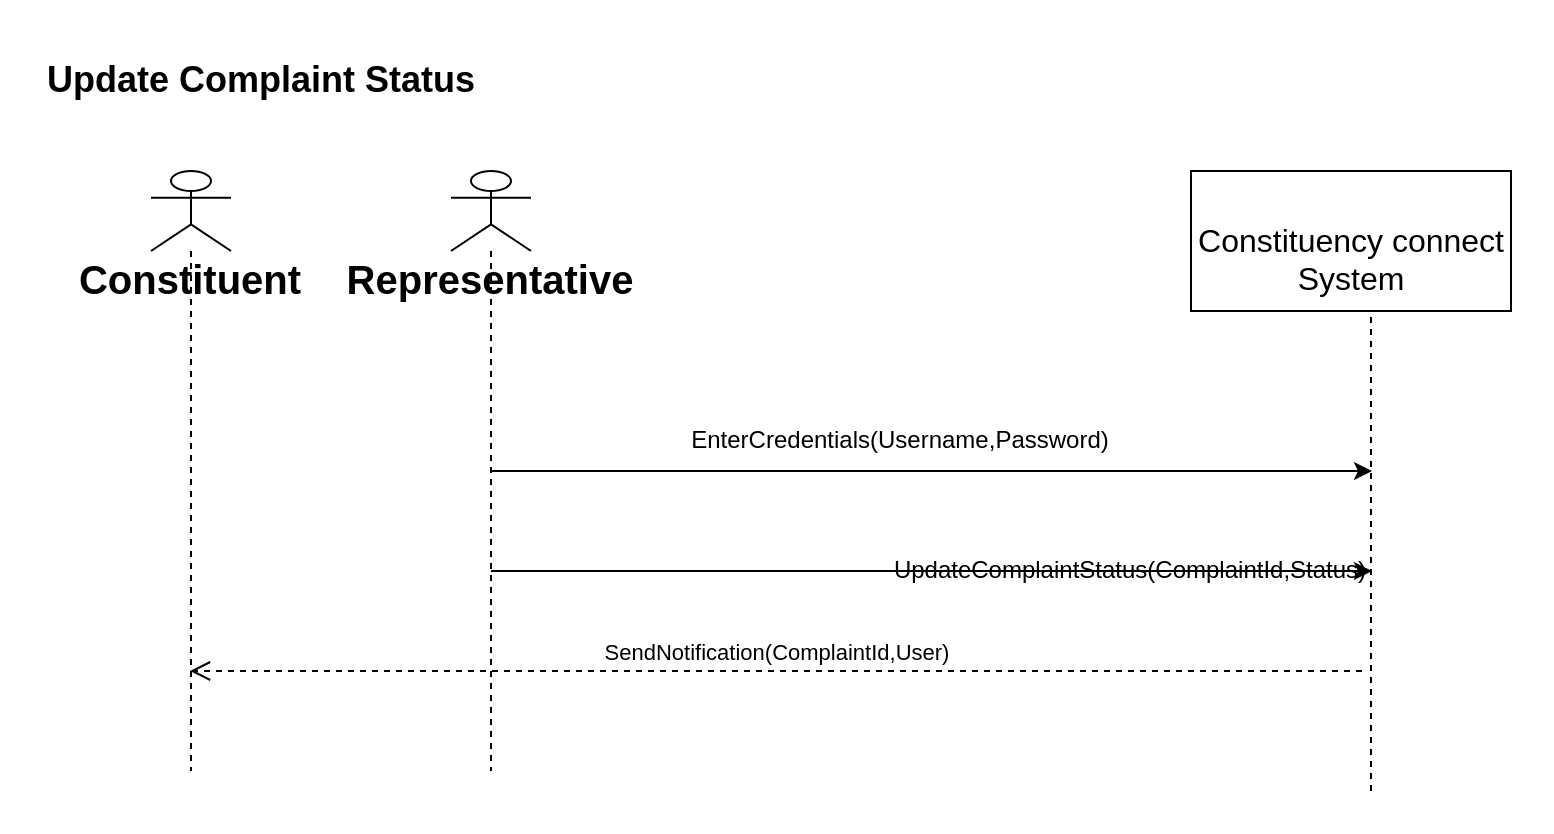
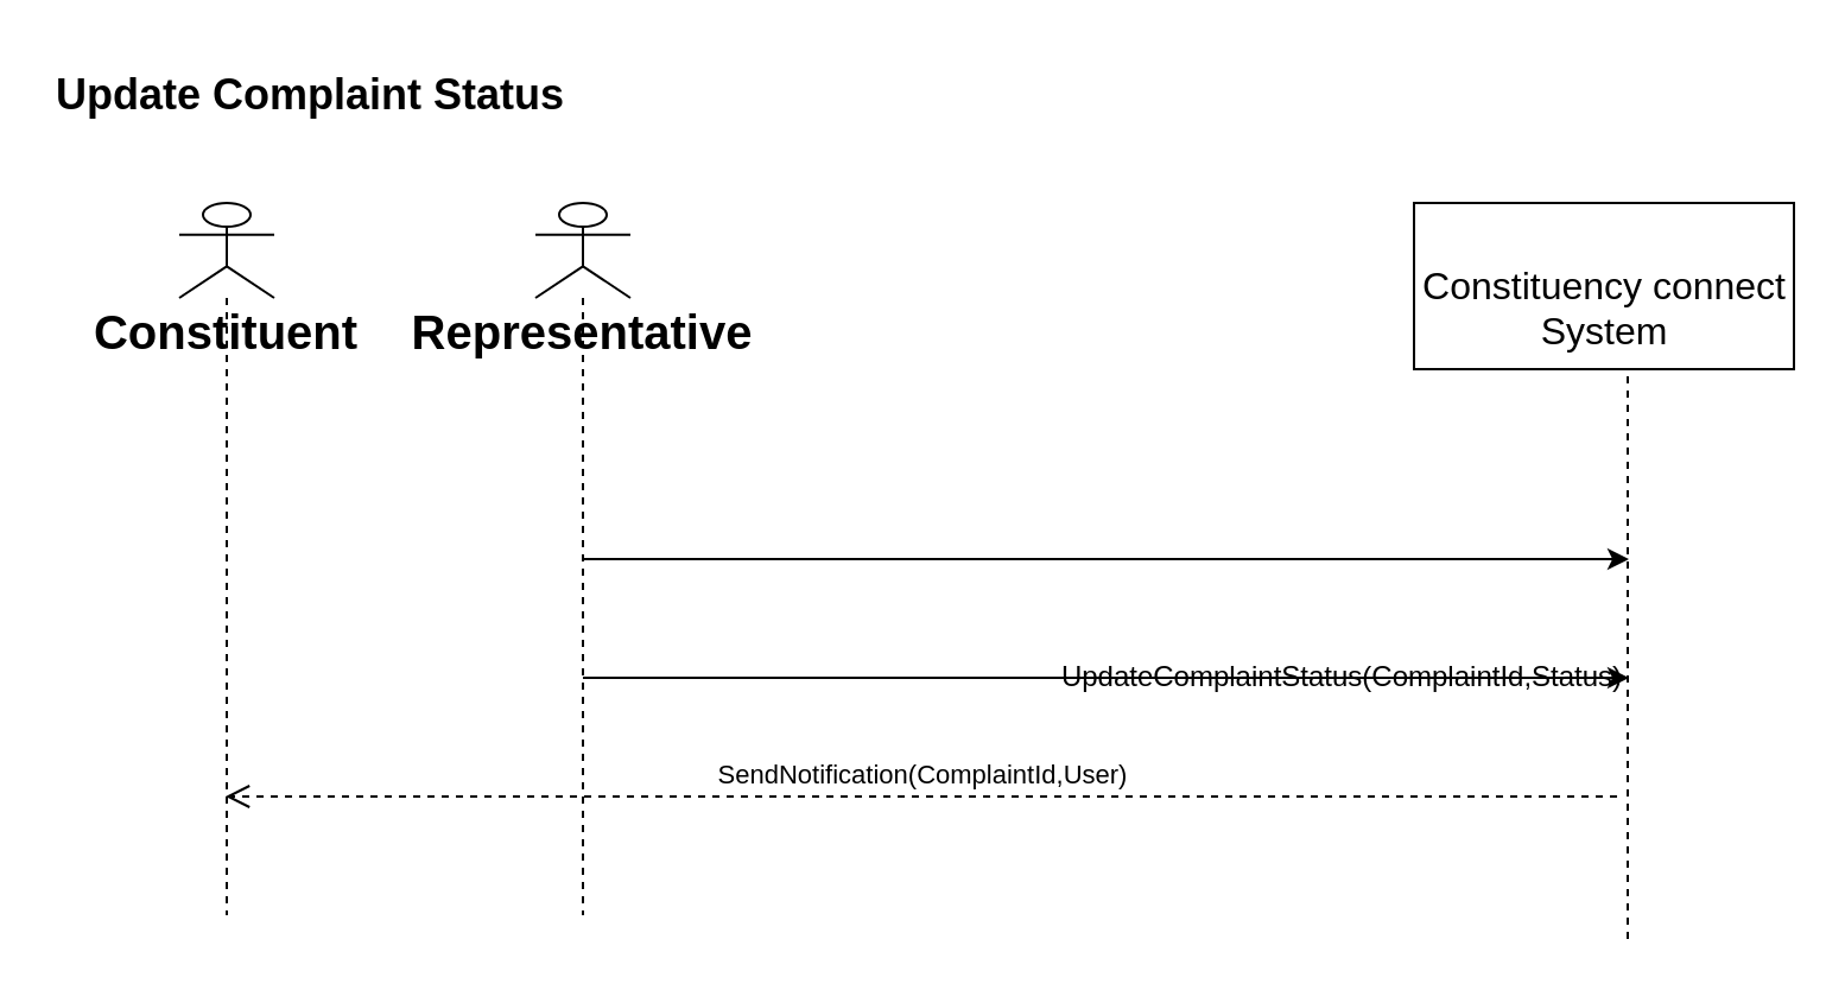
  <mxCell id="0" />
  <mxCell id="1" parent="0" />
  <mxCell id="2" value="Representative&lt;div&gt;&lt;br&gt;&lt;/div&gt;" style="shape=umlLifeline;participant=umlActor;perimeter=lifelinePerimeter;whiteSpace=wrap;html=1;container=1;collapsible=0;recursiveResize=0;verticalAlign=top;spacingTop=36;outlineConnect=0;fontSize=20;fontStyle=1;size=40;" vertex="1" parent="1"><mxGeometry x="225" y="85" width="40" height="300" as="geometry" /></mxCell>
  <mxCell id="3" value="&lt;br&gt;&lt;div&gt;Constituency connect&lt;/div&gt;&lt;div&gt;System&lt;/div&gt;" style="html=1;align=center;verticalAlign=middle;dashed=0;fontSize=16;" vertex="1" parent="1"><mxGeometry x="595" y="85" width="160" height="70" as="geometry" /></mxCell>
  <mxCell id="4" value="" style="endArrow=none;dashed=1;html=1;rounded=0;entryX=0.5;entryY=1;entryDx=0;entryDy=0;" edge="1" parent="1"><mxGeometry width="50" height="50" relative="1" as="geometry"><mxPoint x="685" y="395" as="sourcePoint" /><mxPoint x="685" y="155" as="targetPoint" /></mxGeometry></mxCell>
  <mxCell id="5" value="" style="endArrow=classic;html=1;rounded=0;" edge="1" parent="1" source="2"><mxGeometry width="50" height="50" relative="1" as="geometry"><mxPoint x="245" y="235" as="sourcePoint" /><mxPoint x="685.5" y="235" as="targetPoint" /><Array as="points"><mxPoint x="565.5" y="235" /></Array></mxGeometry></mxCell>
- <mxCell id="6" value="EnterCredentials(Username,Password)" style="text;html=1;strokeColor=none;fillColor=none;align=center;verticalAlign=middle;whiteSpace=wrap;rounded=0;" vertex="1" parent="1"><mxGeometry x="345" y="205" width="210" height="30" as="geometry" /></mxCell>
  <mxCell id="7" value="SendNotification(ComplaintId,User)" style="html=1;verticalAlign=bottom;endArrow=open;dashed=1;endSize=8;curved=0;rounded=0;" edge="1" parent="1" target="10"><mxGeometry relative="1" as="geometry"><mxPoint x="680.5" y="335" as="sourcePoint" /><mxPoint x="180" y="335" as="targetPoint" /><Array as="points"><mxPoint x="435" y="335" /></Array></mxGeometry></mxCell>
  <mxCell id="8" value="" style="endArrow=classic;html=1;rounded=0;" edge="1" parent="1"><mxGeometry width="50" height="50" relative="1" as="geometry"><mxPoint x="245" y="285" as="sourcePoint" /><mxPoint x="685.5" y="285" as="targetPoint" /><Array as="points"><mxPoint x="565.5" y="285" /></Array></mxGeometry></mxCell>
  <mxCell id="9" value="UpdateComplaintStatus(ComplaintId,Status)" style="text;html=1;strokeColor=none;fillColor=none;align=center;verticalAlign=middle;whiteSpace=wrap;rounded=0;" vertex="1" parent="1"><mxGeometry x="460" y="270" width="210" height="30" as="geometry" /></mxCell>
  <mxCell id="10" value="Constituent" style="shape=umlLifeline;participant=umlActor;perimeter=lifelinePerimeter;whiteSpace=wrap;html=1;container=1;collapsible=0;recursiveResize=0;verticalAlign=top;spacingTop=36;outlineConnect=0;fontSize=20;fontStyle=1;size=40;" vertex="1" parent="1"><mxGeometry x="75" y="85" width="40" height="300" as="geometry" /></mxCell>
  <mxCell id="11" value="Update Complaint Status" style="text;html=1;align=center;verticalAlign=middle;resizable=0;points=[];autosize=1;strokeColor=none;fillColor=none;fontSize=18;fontStyle=1" vertex="1" parent="1"><mxGeometry x="20" y="20" width="220" height="40" as="geometry" /></mxCell>
